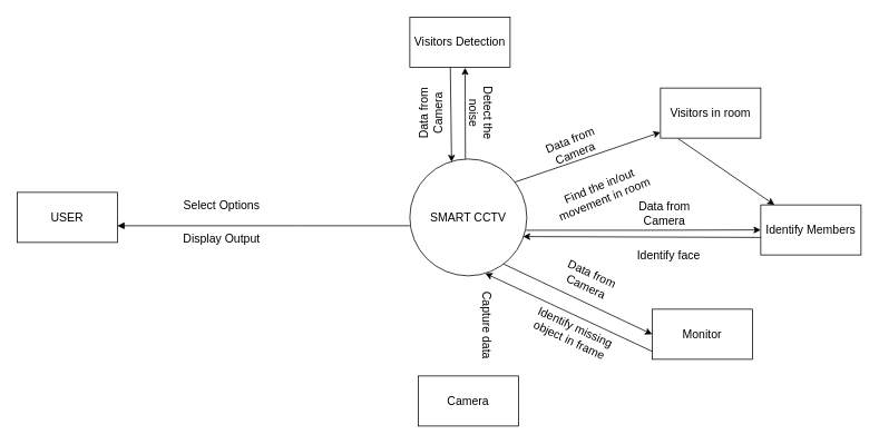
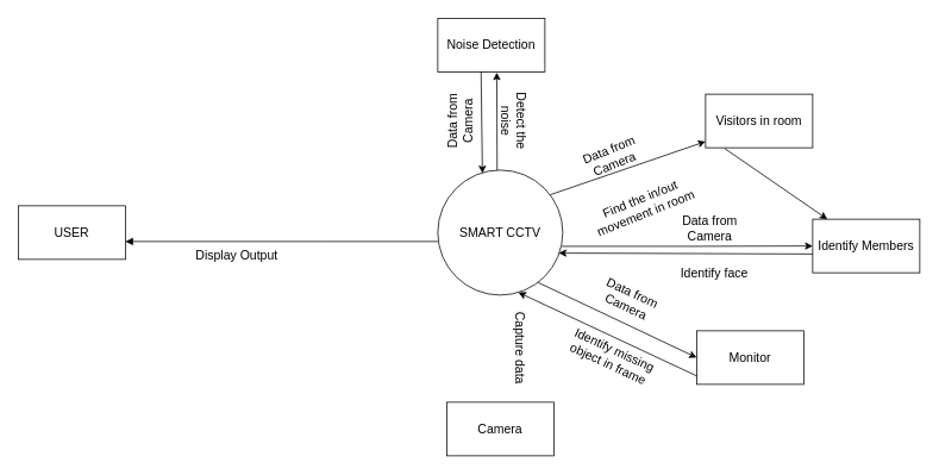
  <mxCell id="0" />
  <mxCell id="1" parent="0" />
  <mxCell id="2" value="SMART CCTV" style="ellipse;whiteSpace=wrap;html=1;aspect=fixed;fontSize=14;" vertex="1" parent="1"><mxGeometry x="490" y="190" width="140" height="140" as="geometry" /></mxCell>
  <mxCell id="3" value="USER" style="rounded=0;whiteSpace=wrap;html=1;fontSize=14;" vertex="1" parent="1"><mxGeometry x="20" y="230" width="120" height="60" as="geometry" /></mxCell>
- <mxCell id="4" value="Visitors Detection" style="rounded=0;whiteSpace=wrap;html=1;fontSize=14;" vertex="1" parent="1"><mxGeometry x="490" y="20" width="120" height="60" as="geometry" /></mxCell>
+ <mxCell id="4" value="Noise Detection" style="rounded=0;whiteSpace=wrap;html=1;fontSize=14;" vertex="1" parent="1"><mxGeometry x="490" y="20" width="120" height="60" as="geometry" /></mxCell>
  <mxCell id="5" value="Visitors in room" style="rounded=0;whiteSpace=wrap;html=1;fontSize=14;" vertex="1" parent="1"><mxGeometry x="790" y="105" width="120" height="60" as="geometry" /></mxCell>
  <mxCell id="6" value="Monitor " style="rounded=0;whiteSpace=wrap;html=1;fontSize=14;" vertex="1" parent="1"><mxGeometry x="780" y="370" width="120" height="60" as="geometry" /></mxCell>
  <mxCell id="7" style="edgeStyle=orthogonalEdgeStyle;rounded=0;orthogonalLoop=1;jettySize=auto;html=1;fontSize=14;endArrow=classic;endFill=1;strokeColor=default;exitX=0.994;exitY=0.61;exitDx=0;exitDy=0;exitPerimeter=0;" edge="1" parent="1" source="2" target="8"><mxGeometry relative="1" as="geometry" /></mxCell>
  <mxCell id="8" value="Identify Members" style="rounded=0;whiteSpace=wrap;html=1;fontSize=14;" vertex="1" parent="1"><mxGeometry x="910" y="245" width="120" height="60" as="geometry" /></mxCell>
  <mxCell id="9" value="Camera" style="rounded=0;whiteSpace=wrap;html=1;fontSize=14;" vertex="1" parent="1"><mxGeometry x="500" y="450" width="120" height="60" as="geometry" /></mxCell>
  <mxCell id="10" value="Capture data" style="text;html=1;strokeColor=none;fillColor=none;spacing=5;spacingTop=-20;whiteSpace=wrap;overflow=hidden;rounded=0;fontSize=14;rotation=90;" vertex="1" parent="1"><mxGeometry x="510" y="384" width="110" height="30" as="geometry" /></mxCell>
- <mxCell id="11" value="Select Options" style="text;html=1;strokeColor=none;fillColor=none;align=center;verticalAlign=middle;whiteSpace=wrap;rounded=0;fontSize=14;" vertex="1" parent="1"><mxGeometry x="210" y="230" width="110" height="30" as="geometry" /></mxCell>
  <mxCell id="12" value="Display Output " style="text;html=1;strokeColor=none;fillColor=none;align=center;verticalAlign=middle;whiteSpace=wrap;rounded=0;fontSize=14;" vertex="1" parent="1"><mxGeometry x="200" y="270" width="130" height="30" as="geometry" /></mxCell>
  <mxCell id="13" style="edgeStyle=orthogonalEdgeStyle;rounded=0;orthogonalLoop=1;jettySize=auto;html=1;fontSize=14;endArrow=block;endFill=1;strokeColor=default;" edge="1" parent="1"><mxGeometry relative="1" as="geometry"><mxPoint x="490" y="270" as="sourcePoint" /><mxPoint x="140" y="270" as="targetPoint" /><Array as="points"><mxPoint x="360" y="270" /><mxPoint x="360" y="270" /></Array></mxGeometry></mxCell>
  <mxCell id="14" value="" style="endArrow=classic;html=1;rounded=0;fontSize=14;strokeColor=default;entryX=0.357;entryY=0.025;entryDx=0;entryDy=0;entryPerimeter=0;exitX=0.404;exitY=0.996;exitDx=0;exitDy=0;exitPerimeter=0;" edge="1" parent="1" source="4" target="2"><mxGeometry width="50" height="50" relative="1" as="geometry"><mxPoint x="480.723" y="176.48" as="sourcePoint" /><mxPoint x="639.27" y="90" as="targetPoint" /></mxGeometry></mxCell>
  <mxCell id="15" value="" style="endArrow=classic;html=1;rounded=0;fontSize=14;strokeColor=default;exitX=0.475;exitY=0;exitDx=0;exitDy=0;exitPerimeter=0;entryX=0.551;entryY=1.012;entryDx=0;entryDy=0;entryPerimeter=0;" edge="1" parent="1" source="2" target="4"><mxGeometry width="50" height="50" relative="1" as="geometry"><mxPoint x="681.82" y="90" as="sourcePoint" /><mxPoint x="530" y="175.58" as="targetPoint" /></mxGeometry></mxCell>
  <mxCell id="16" value="Data from Camera" style="text;html=1;strokeColor=none;fillColor=none;align=center;verticalAlign=middle;whiteSpace=wrap;rounded=0;fontSize=14;rotation=-90;" vertex="1" parent="1"><mxGeometry x="470" y="120" width="90" height="30" as="geometry" /></mxCell>
  <mxCell id="17" value="Detect the noise " style="text;html=1;strokeColor=none;fillColor=none;align=center;verticalAlign=middle;whiteSpace=wrap;rounded=0;fontSize=14;rotation=90;" vertex="1" parent="1"><mxGeometry x="530" y="120" width="90" height="30" as="geometry" /></mxCell>
  <mxCell id="18" value="" style="endArrow=classic;html=1;rounded=0;fontSize=14;strokeColor=default;entryX=0;entryY=0.917;entryDx=0;entryDy=0;exitX=0.901;exitY=0.197;exitDx=0;exitDy=0;exitPerimeter=0;entryPerimeter=0;" edge="1" parent="1" source="2"><mxGeometry width="50" height="50" relative="1" as="geometry"><mxPoint x="613.48" y="213.76" as="sourcePoint" /><mxPoint x="790" y="158.02" as="targetPoint" /><Array as="points" /></mxGeometry></mxCell>
  <mxCell id="19" value="" style="endArrow=classic;html=1;rounded=0;fontSize=14;strokeColor=default;exitX=0.178;exitY=1.013;exitDx=0;exitDy=0;exitPerimeter=0;" edge="1" parent="1" source="5" target="8"><mxGeometry width="50" height="50" relative="1" as="geometry"><mxPoint x="780" y="235" as="sourcePoint" /><mxPoint x="622.72" y="234.4" as="targetPoint" /></mxGeometry></mxCell>
  <mxCell id="20" value="Data from Camera" style="text;html=1;strokeColor=none;fillColor=none;align=center;verticalAlign=middle;whiteSpace=wrap;rounded=0;fontSize=14;rotation=338;" vertex="1" parent="1"><mxGeometry x="640" y="160" width="90" height="30" as="geometry" /></mxCell>
  <mxCell id="21" value="Find the in/out movement in room" style="text;html=1;strokeColor=none;fillColor=none;align=center;verticalAlign=middle;whiteSpace=wrap;rounded=0;fontSize=14;rotation=338;" vertex="1" parent="1"><mxGeometry x="660" y="215" width="120" height="30" as="geometry" /></mxCell>
  <mxCell id="22" value="" style="endArrow=classic;html=1;rounded=0;fontSize=14;strokeColor=default;entryX=0;entryY=0.5;entryDx=0;entryDy=0;exitX=0.804;exitY=0.9;exitDx=0;exitDy=0;exitPerimeter=0;" edge="1" parent="1" source="2" target="6"><mxGeometry width="50" height="50" relative="1" as="geometry"><mxPoint x="595.42" y="312.64" as="sourcePoint" /><mxPoint x="780" y="390" as="targetPoint" /><Array as="points" /></mxGeometry></mxCell>
  <mxCell id="23" value="" style="endArrow=classic;html=1;rounded=0;fontSize=14;strokeColor=default;entryX=0.645;entryY=0.979;entryDx=0;entryDy=0;exitX=0.645;exitY=0.979;exitDx=0;exitDy=0;exitPerimeter=0;entryPerimeter=0;" edge="1" parent="1" target="2"><mxGeometry width="50" height="50" relative="1" as="geometry"><mxPoint x="780" y="420.52" as="sourcePoint" /><mxPoint x="575.96" y="322.48" as="targetPoint" /><Array as="points" /></mxGeometry></mxCell>
  <mxCell id="24" value="Data from Camera" style="text;html=1;strokeColor=none;fillColor=none;align=center;verticalAlign=middle;whiteSpace=wrap;rounded=0;fontSize=14;rotation=25;" vertex="1" parent="1"><mxGeometry x="660" y="320" width="90" height="30" as="geometry" /></mxCell>
  <mxCell id="25" value="Identify missing object in frame" style="text;html=1;strokeColor=none;fillColor=none;align=center;verticalAlign=middle;whiteSpace=wrap;rounded=0;fontSize=14;rotation=25;" vertex="1" parent="1"><mxGeometry x="620" y="384" width="130" height="30" as="geometry" /></mxCell>
  <mxCell id="26" value="" style="endArrow=classic;html=1;rounded=0;fontSize=14;strokeColor=default;exitX=0.968;exitY=0.664;exitDx=0;exitDy=0;exitPerimeter=0;entryX=0.968;entryY=0.664;entryDx=0;entryDy=0;entryPerimeter=0;" edge="1" parent="1" target="2"><mxGeometry width="50" height="50" relative="1" as="geometry"><mxPoint x="910" y="284" as="sourcePoint" /><mxPoint x="630" y="284.02" as="targetPoint" /></mxGeometry></mxCell>
  <mxCell id="27" value="Data from Camera" style="text;html=1;strokeColor=none;fillColor=none;align=center;verticalAlign=middle;whiteSpace=wrap;rounded=0;fontSize=14;rotation=0;" vertex="1" parent="1"><mxGeometry x="750" y="240" width="90" height="30" as="geometry" /></mxCell>
  <mxCell id="28" value="Identify face " style="text;html=1;strokeColor=none;fillColor=none;align=center;verticalAlign=middle;whiteSpace=wrap;rounded=0;fontSize=14;rotation=0;" vertex="1" parent="1"><mxGeometry x="740" y="290" width="120" height="30" as="geometry" /></mxCell>
